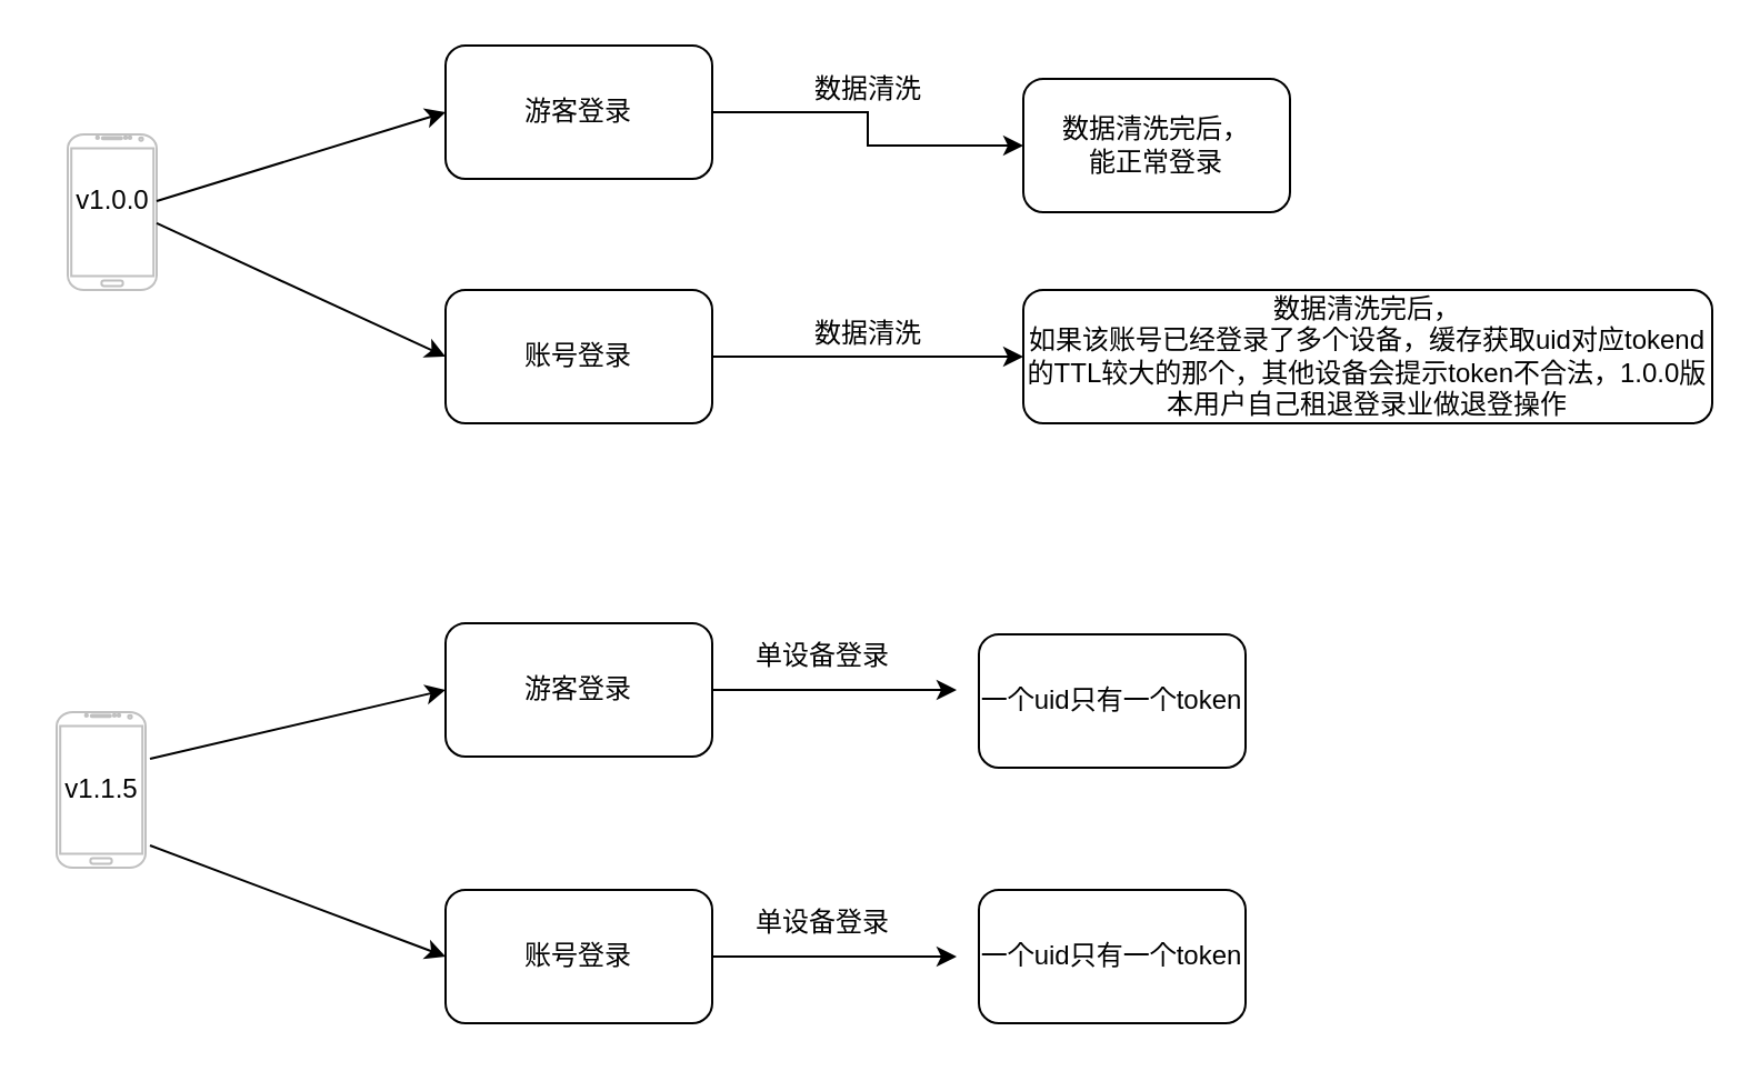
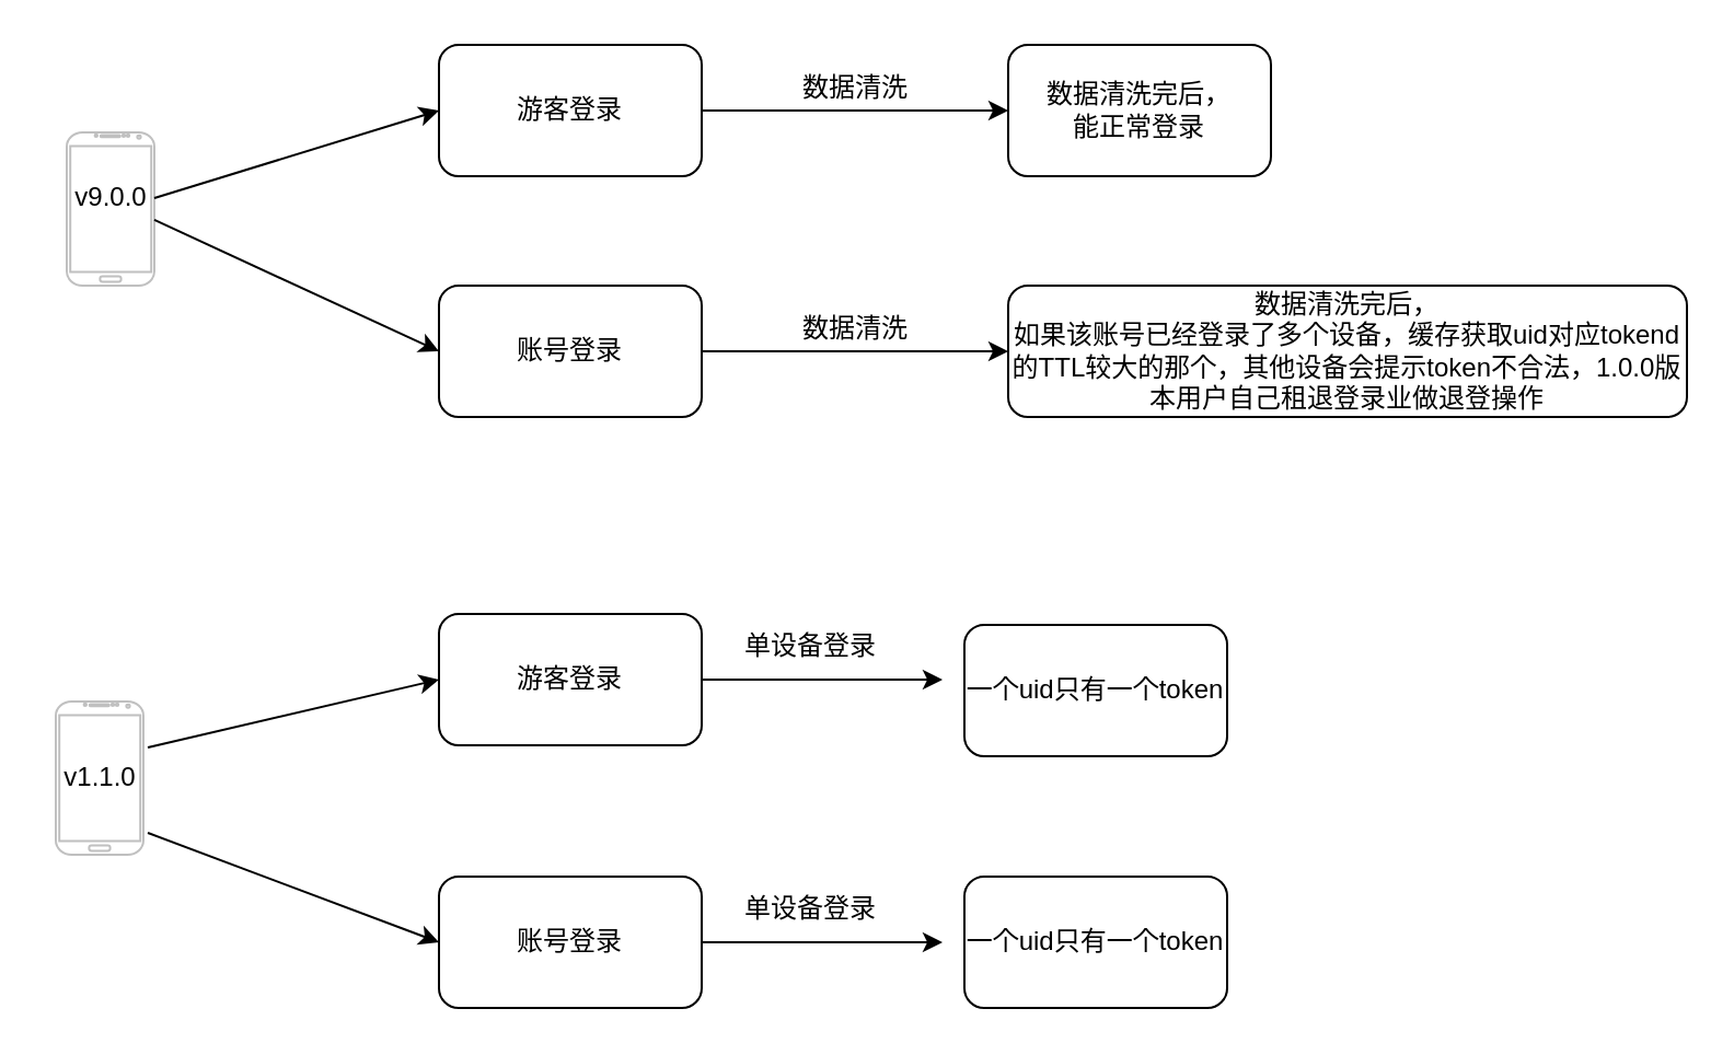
  <mxCell id="0" />
  <mxCell id="1" parent="0" />
  <mxCell id="2" value="" style="verticalLabelPosition=bottom;verticalAlign=top;html=1;shadow=0;dashed=0;strokeWidth=1;shape=mxgraph.android.phone2;strokeColor=#c0c0c0;" parent="1" vertex="1"><mxGeometry x="30" y="60" width="40" height="70" as="geometry" /></mxCell>
  <mxCell id="3" style="edgeStyle=orthogonalEdgeStyle;rounded=0;orthogonalLoop=1;jettySize=auto;html=1;entryX=0;entryY=0.5;entryDx=0;entryDy=0;" parent="1" source="4" target="9" edge="1"><mxGeometry relative="1" as="geometry" /></mxCell>
  <mxCell id="4" value="游客登录" style="rounded=1;whiteSpace=wrap;html=1;" parent="1" vertex="1"><mxGeometry x="200" y="20" width="120" height="60" as="geometry" /></mxCell>
  <mxCell id="5" style="edgeStyle=orthogonalEdgeStyle;rounded=0;orthogonalLoop=1;jettySize=auto;html=1;entryX=0;entryY=0.5;entryDx=0;entryDy=0;" parent="1" source="6" target="11" edge="1"><mxGeometry relative="1" as="geometry" /></mxCell>
  <mxCell id="6" value="账号登录" style="rounded=1;whiteSpace=wrap;html=1;" parent="1" vertex="1"><mxGeometry x="200" y="130" width="120" height="60" as="geometry" /></mxCell>
  <mxCell id="7" value="" style="endArrow=classic;html=1;rounded=0;entryX=0;entryY=0.5;entryDx=0;entryDy=0;" parent="1" target="4" edge="1"><mxGeometry width="50" height="50" relative="1" as="geometry"><mxPoint x="70" y="90" as="sourcePoint" /><mxPoint x="120" y="40" as="targetPoint" /></mxGeometry></mxCell>
  <mxCell id="8" value="" style="endArrow=classic;html=1;rounded=0;entryX=0;entryY=0.5;entryDx=0;entryDy=0;exitX=1;exitY=0.571;exitDx=0;exitDy=0;exitPerimeter=0;" parent="1" source="2" edge="1"><mxGeometry width="50" height="50" relative="1" as="geometry"><mxPoint x="70" y="200" as="sourcePoint" /><mxPoint x="200" y="160" as="targetPoint" /></mxGeometry></mxCell>
- <mxCell id="9" value="数据清洗完后，&lt;br&gt;能正常登录" style="rounded=1;whiteSpace=wrap;html=1;" parent="1" vertex="1"><mxGeometry x="460" y="35" width="120" height="60" as="geometry" /></mxCell>
+ <mxCell id="9" value="数据清洗完后，&lt;br&gt;能正常登录" style="rounded=1;whiteSpace=wrap;html=1;" parent="1" vertex="1"><mxGeometry x="460" y="20" width="120" height="60" as="geometry" /></mxCell>
  <mxCell id="10" value="数据清洗" style="text;html=1;align=center;verticalAlign=middle;resizable=0;points=[];autosize=1;strokeColor=none;fillColor=none;" parent="1" vertex="1"><mxGeometry x="360" y="30" width="60" height="20" as="geometry" /></mxCell>
  <mxCell id="11" value="数据清洗完后，&lt;br&gt;如果该账号已经登录了多个设备，缓存获取uid对应tokend的TTL较大的那个，其他设备会提示token不合法，1.0.0版本用户自己租退登录业做退登操作" style="rounded=1;whiteSpace=wrap;html=1;" parent="1" vertex="1"><mxGeometry x="460" y="130" width="310" height="60" as="geometry" /></mxCell>
  <mxCell id="12" value="数据清洗" style="text;html=1;align=center;verticalAlign=middle;resizable=0;points=[];autosize=1;strokeColor=none;fillColor=none;" parent="1" vertex="1"><mxGeometry x="360" y="140" width="60" height="20" as="geometry" /></mxCell>
  <mxCell id="13" value="" style="verticalLabelPosition=bottom;verticalAlign=top;html=1;shadow=0;dashed=0;strokeWidth=1;shape=mxgraph.android.phone2;strokeColor=#c0c0c0;" parent="1" vertex="1"><mxGeometry x="25" y="320" width="40" height="70" as="geometry" /></mxCell>
- <mxCell id="14" value="v1.0.0" style="text;html=1;align=center;verticalAlign=middle;resizable=0;points=[];autosize=1;strokeColor=none;fillColor=none;" parent="1" vertex="1"><mxGeometry x="25" y="80" width="50" height="20" as="geometry" /></mxCell>
- <mxCell id="15" value="v1.1.5" style="text;html=1;align=center;verticalAlign=middle;resizable=0;points=[];autosize=1;strokeColor=none;fillColor=none;" parent="1" vertex="1"><mxGeometry x="20" y="345" width="50" height="20" as="geometry" /></mxCell>
+ <mxCell id="14" value="v9.0.0" style="text;html=1;align=center;verticalAlign=middle;resizable=0;points=[];autosize=1;strokeColor=none;fillColor=none;" parent="1" vertex="1"><mxGeometry x="25" y="80" width="50" height="20" as="geometry" /></mxCell>
+ <mxCell id="15" value="v1.1.0" style="text;html=1;align=center;verticalAlign=middle;resizable=0;points=[];autosize=1;strokeColor=none;fillColor=none;" parent="1" vertex="1"><mxGeometry x="20" y="345" width="50" height="20" as="geometry" /></mxCell>
  <mxCell id="16" style="edgeStyle=orthogonalEdgeStyle;rounded=0;orthogonalLoop=1;jettySize=auto;html=1;" parent="1" source="17" edge="1"><mxGeometry relative="1" as="geometry"><mxPoint x="430" y="310" as="targetPoint" /></mxGeometry></mxCell>
  <mxCell id="17" value="游客登录" style="rounded=1;whiteSpace=wrap;html=1;" parent="1" vertex="1"><mxGeometry x="200" y="280" width="120" height="60" as="geometry" /></mxCell>
  <mxCell id="18" style="edgeStyle=orthogonalEdgeStyle;rounded=0;orthogonalLoop=1;jettySize=auto;html=1;" parent="1" source="19" edge="1"><mxGeometry relative="1" as="geometry"><mxPoint x="430" y="430" as="targetPoint" /></mxGeometry></mxCell>
  <mxCell id="19" value="账号登录" style="rounded=1;whiteSpace=wrap;html=1;" parent="1" vertex="1"><mxGeometry x="200" y="400" width="120" height="60" as="geometry" /></mxCell>
  <mxCell id="20" value="" style="endArrow=classic;html=1;rounded=0;exitX=0.94;exitY=-0.2;exitDx=0;exitDy=0;exitPerimeter=0;entryX=0;entryY=0.5;entryDx=0;entryDy=0;" parent="1" source="15" target="17" edge="1"><mxGeometry width="50" height="50" relative="1" as="geometry"><mxPoint x="150" y="320" as="sourcePoint" /><mxPoint x="200" y="270" as="targetPoint" /></mxGeometry></mxCell>
  <mxCell id="21" value="" style="endArrow=classic;html=1;rounded=0;" parent="1" edge="1"><mxGeometry width="50" height="50" relative="1" as="geometry"><mxPoint x="67" y="380" as="sourcePoint" /><mxPoint x="200" y="430" as="targetPoint" /></mxGeometry></mxCell>
  <mxCell id="22" value="一个uid只有一个token" style="rounded=1;whiteSpace=wrap;html=1;" parent="1" vertex="1"><mxGeometry x="440" y="285" width="120" height="60" as="geometry" /></mxCell>
  <mxCell id="23" value="一个uid只有一个token" style="rounded=1;whiteSpace=wrap;html=1;" parent="1" vertex="1"><mxGeometry x="440" y="400" width="120" height="60" as="geometry" /></mxCell>
  <mxCell id="24" value="单设备登录" style="text;html=1;strokeColor=none;fillColor=none;align=center;verticalAlign=middle;whiteSpace=wrap;rounded=0;" parent="1" vertex="1"><mxGeometry x="310" y="280" width="120" height="30" as="geometry" /></mxCell>
  <mxCell id="25" value="单设备登录" style="text;html=1;strokeColor=none;fillColor=none;align=center;verticalAlign=middle;whiteSpace=wrap;rounded=0;" parent="1" vertex="1"><mxGeometry x="310" y="400" width="120" height="30" as="geometry" /></mxCell>
